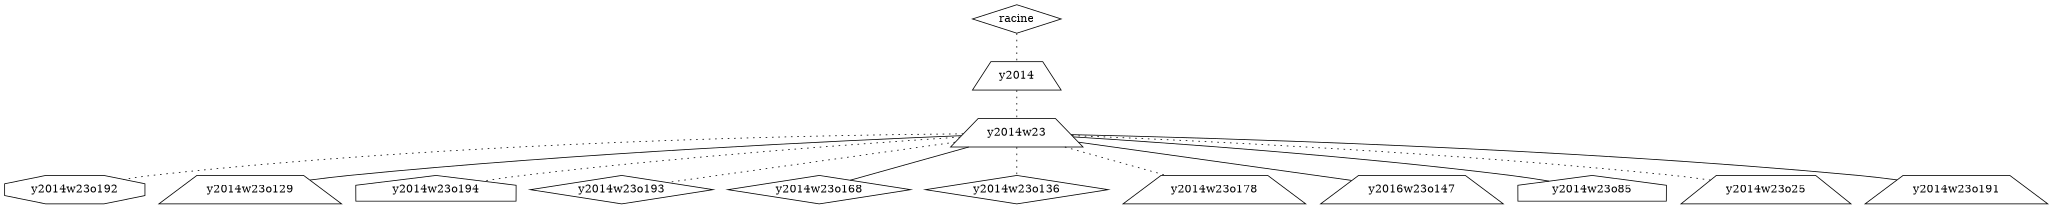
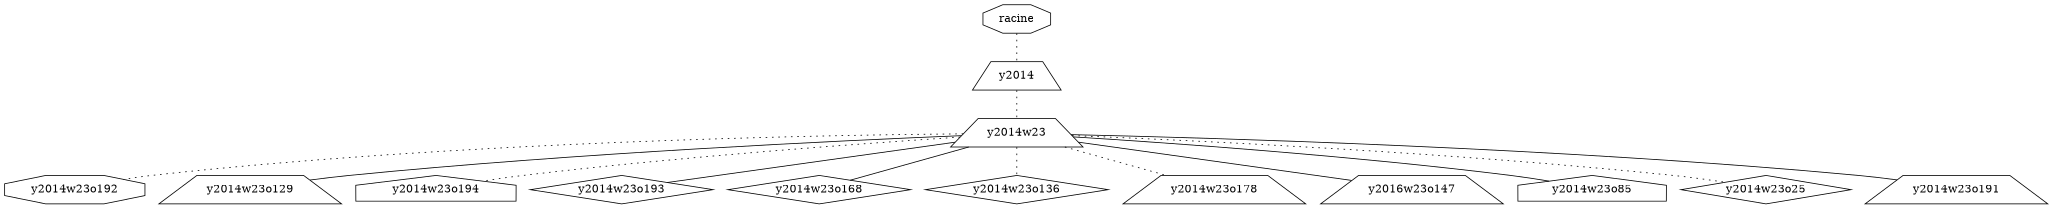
  strict graph {
    node [shape=trapezium]
    edge [style=dotted]
-   racine [height=0.5 shape=diamond width=0.9027]
+   racine [height=0.5 shape=octagon width=0.9027]
    y2014 [height=0.5 width=0.9027]
    y2014w23 [height=0.5 width=1.336]
    y2014w23o192 [height=0.5 shape=octagon width=1.8234]
    y2014w23o129 [height=0.5 width=1.8234]
    y2014w23o194 [height=0.5 shape=house width=1.8234]
    y2014w23o193 [height=0.5 shape=diamond width=1.8234]
    y2014w23o168 [height=0.5 shape=diamond width=1.8234]
    y2014w23o136 [height=0.5 shape=diamond width=1.8234]
    y2014w23o178 [height=0.5 width=1.8234]
    n11 [height=0.5 label=y2016w23o147 width=1.8234]
    y2014w23o85 [height=0.5 shape=house width=1.6971]
-   y2014w23o25 [height=0.5 width=1.6971]
+   y2014w23o25 [height=0.5 shape=diamond width=1.6971]
    y2014w23o191 [height=0.5 width=1.8234]
    racine -- y2014
    y2014 -- y2014w23
    y2014w23 -- y2014w23o192
    y2014w23 -- y2014w23o129 [style=solid]
    y2014w23 -- y2014w23o194
-   y2014w23 -- y2014w23o193
+   y2014w23 -- y2014w23o193 [style=solid]
    y2014w23 -- y2014w23o168 [style=solid]
    y2014w23 -- y2014w23o136
    y2014w23 -- y2014w23o178
    y2014w23 -- n11 [style=solid]
    y2014w23 -- y2014w23o85 [style=solid]
    y2014w23 -- y2014w23o25
    y2014w23 -- y2014w23o191 [style=solid]
  }
